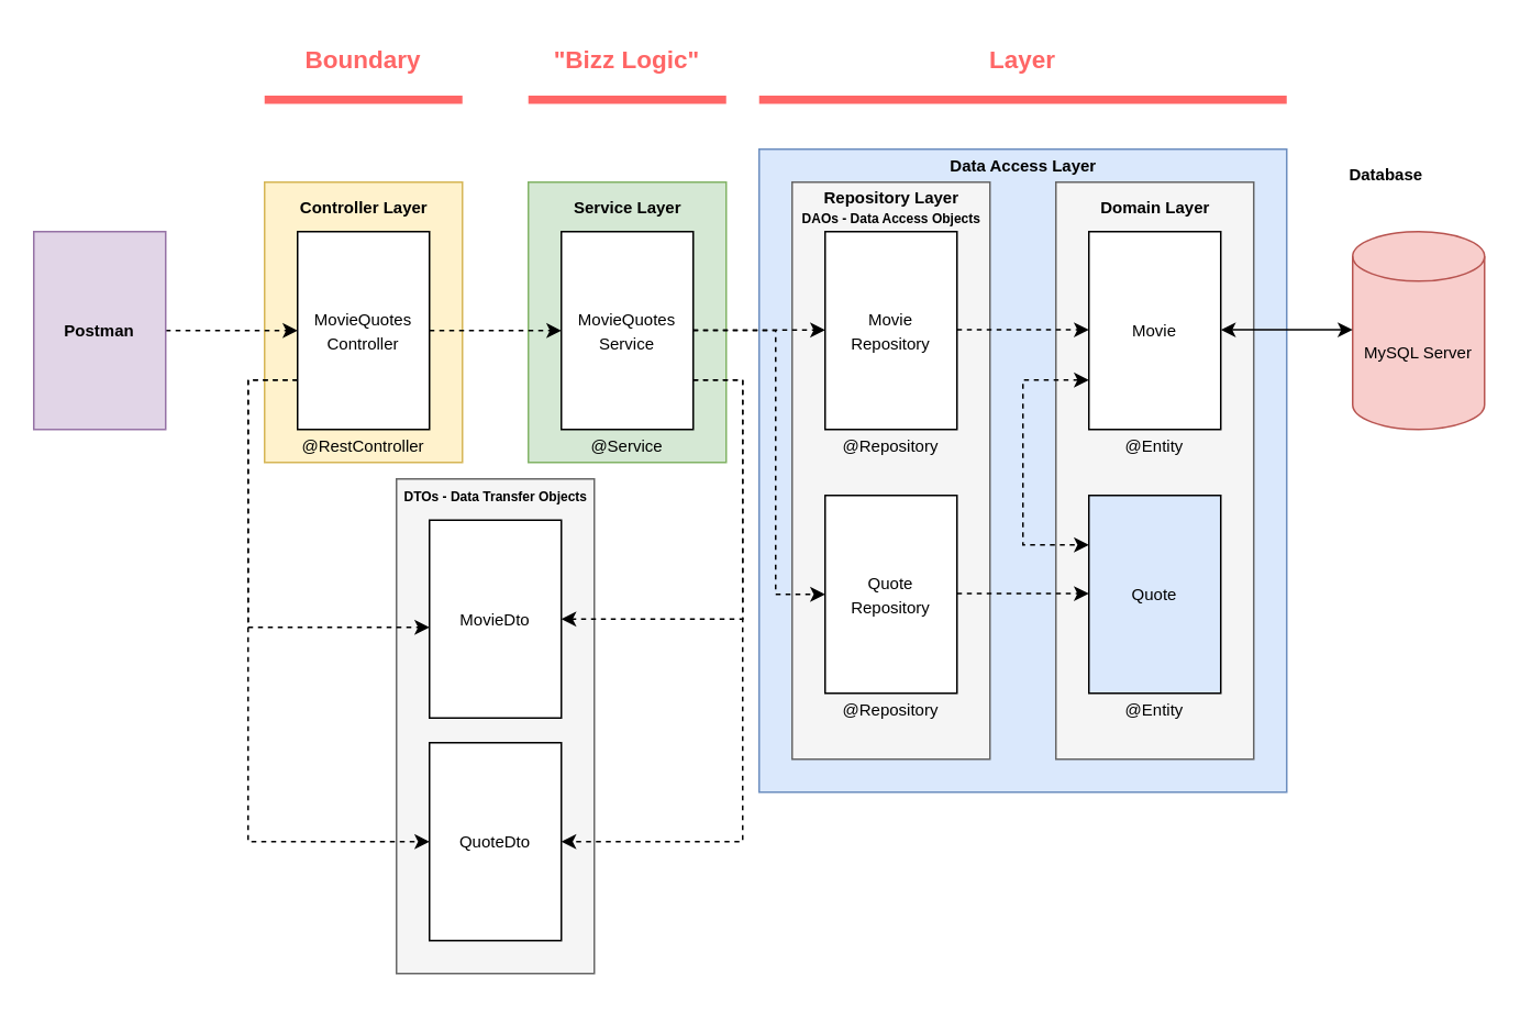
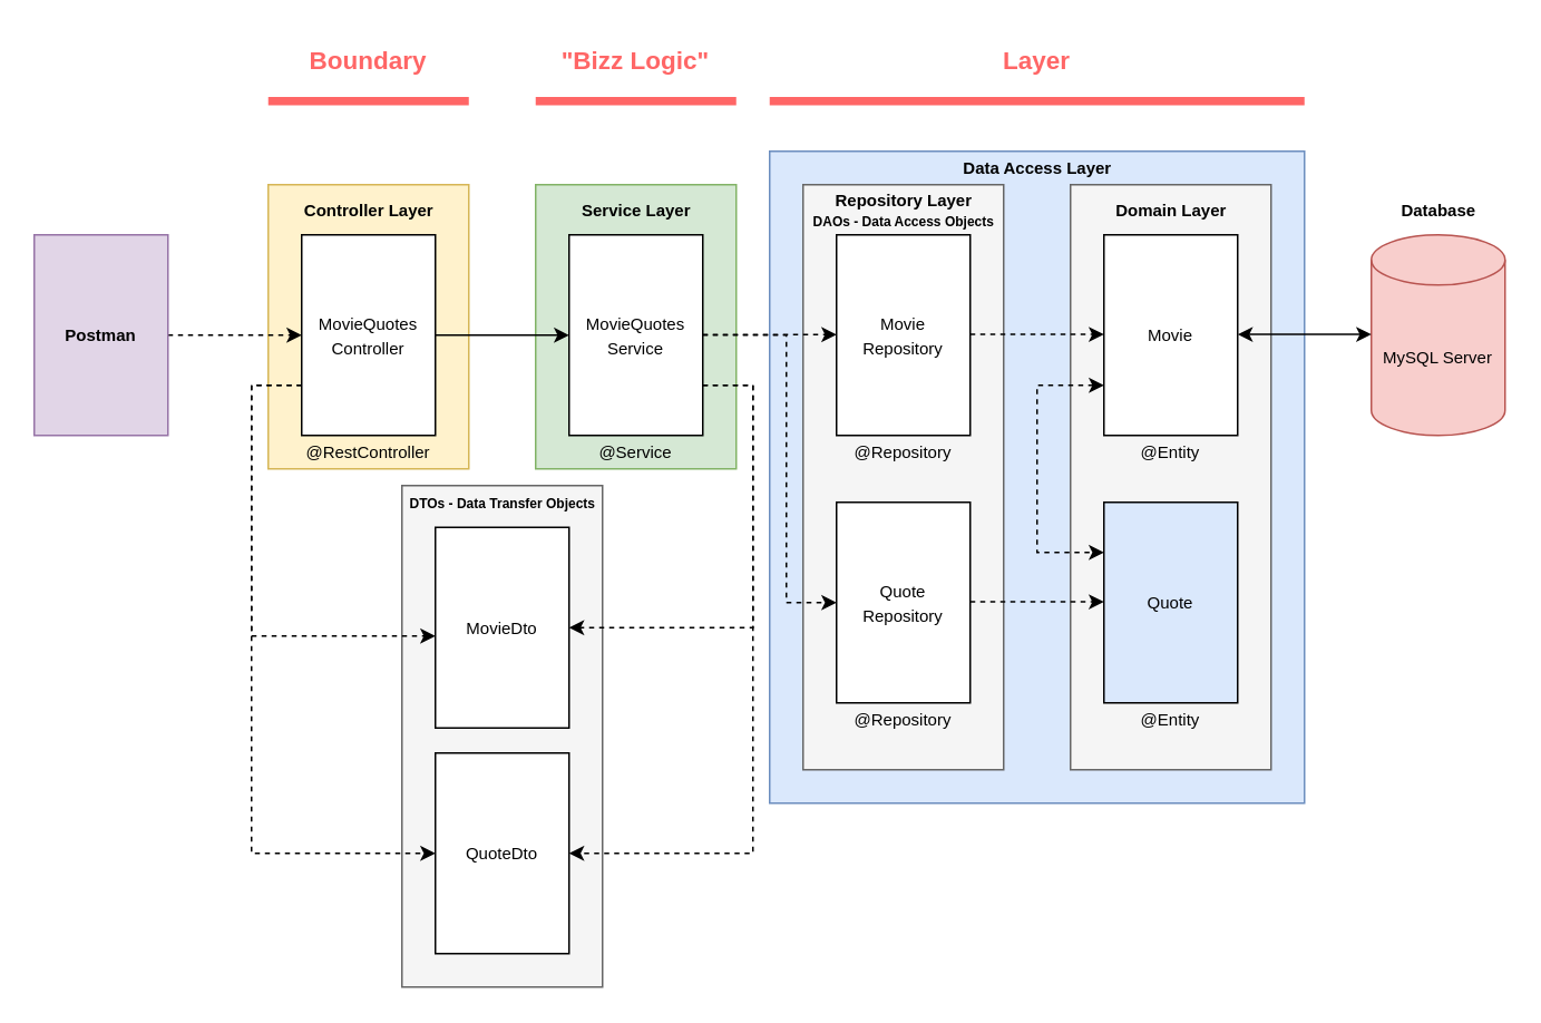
  <mxCell id="0" />
  <mxCell id="1" parent="0" />
  <mxCell id="2" value="" style="rounded=0;whiteSpace=wrap;html=1;fontSize=10;fillColor=#dae8fc;strokeColor=#6c8ebf;" vertex="1" parent="1"><mxGeometry x="460" y="90" width="320" height="390" as="geometry" /></mxCell>
  <mxCell id="3" value="" style="rounded=0;whiteSpace=wrap;html=1;fontSize=10;fillColor=#fff2cc;strokeColor=#d6b656;" vertex="1" parent="1"><mxGeometry x="160" y="110" width="120" height="170" as="geometry" /></mxCell>
  <mxCell id="4" value="" style="rounded=0;whiteSpace=wrap;html=1;fontSize=10;fillColor=#d5e8d4;strokeColor=#82b366;" vertex="1" parent="1"><mxGeometry x="320" y="110" width="120" height="170" as="geometry" /></mxCell>
  <mxCell id="5" value="" style="rounded=0;whiteSpace=wrap;html=1;fontSize=10;fillColor=#f5f5f5;fontColor=#333333;strokeColor=#666666;" vertex="1" parent="1"><mxGeometry x="640" y="110" width="120" height="350" as="geometry" /></mxCell>
  <mxCell id="6" value="" style="rounded=0;whiteSpace=wrap;html=1;fontSize=10;fillColor=#f5f5f5;fontColor=#333333;strokeColor=#666666;" vertex="1" parent="1"><mxGeometry x="480" y="110" width="120" height="350" as="geometry" /></mxCell>
  <mxCell id="7" value="" style="edgeStyle=orthogonalEdgeStyle;rounded=0;orthogonalLoop=1;jettySize=auto;html=1;dashed=1;" edge="1" parent="1" source="8" target="9"><mxGeometry relative="1" as="geometry" /></mxCell>
  <mxCell id="8" value="&lt;font style=&quot;font-size: 10px;&quot;&gt;&lt;b&gt;Postman&lt;/b&gt;&lt;/font&gt;" style="rounded=0;whiteSpace=wrap;html=1;fillColor=#e1d5e7;strokeColor=#9673a6;" vertex="1" parent="1"><mxGeometry x="20" y="140" width="80" height="120" as="geometry" /></mxCell>
  <mxCell id="9" value="&lt;font style=&quot;font-size: 10px;&quot;&gt;MovieQuotes&lt;br&gt;Controller&lt;/font&gt;" style="rounded=0;whiteSpace=wrap;html=1;" vertex="1" parent="1"><mxGeometry x="180" y="140" width="80" height="120" as="geometry" /></mxCell>
  <mxCell id="10" value="&lt;font style=&quot;font-size: 10px;&quot;&gt;@RestController&lt;/font&gt;" style="text;html=1;strokeColor=none;fillColor=none;align=center;verticalAlign=middle;whiteSpace=wrap;rounded=0;fontSize=8;" vertex="1" parent="1"><mxGeometry x="180" y="260" width="80" height="20" as="geometry" /></mxCell>
  <mxCell id="11" value="&lt;font style=&quot;font-size: 10px;&quot;&gt;MovieQuotes&lt;br&gt;Service&lt;br&gt;&lt;/font&gt;" style="rounded=0;whiteSpace=wrap;html=1;" vertex="1" parent="1"><mxGeometry x="340" y="140" width="80" height="120" as="geometry" /></mxCell>
- <mxCell id="12" value="" style="edgeStyle=orthogonalEdgeStyle;rounded=0;orthogonalLoop=1;jettySize=auto;html=1;dashed=1;exitX=1;exitY=0.5;exitDx=0;exitDy=0;entryX=0;entryY=0.5;entryDx=0;entryDy=0;" edge="1" parent="1" source="9" target="11"><mxGeometry relative="1" as="geometry"><mxPoint x="110" y="210" as="sourcePoint" /><mxPoint x="190" y="210" as="targetPoint" /></mxGeometry></mxCell>
+ <mxCell id="12" value="" style="edgeStyle=orthogonalEdgeStyle;rounded=0;orthogonalLoop=1;jettySize=auto;html=1;dashed=0;exitX=1;exitY=0.5;exitDx=0;exitDy=0;entryX=0;entryY=0.5;entryDx=0;entryDy=0;" edge="1" parent="1" source="9" target="11"><mxGeometry relative="1" as="geometry"><mxPoint x="110" y="210" as="sourcePoint" /><mxPoint x="190" y="210" as="targetPoint" /></mxGeometry></mxCell>
  <mxCell id="13" value="&lt;font style=&quot;font-size: 10px;&quot;&gt;@Service&lt;/font&gt;" style="text;html=1;strokeColor=none;fillColor=none;align=center;verticalAlign=middle;whiteSpace=wrap;rounded=0;fontSize=8;" vertex="1" parent="1"><mxGeometry x="340" y="260" width="80" height="20" as="geometry" /></mxCell>
  <mxCell id="14" value="&lt;font style=&quot;font-size: 10px;&quot;&gt;Movie&lt;br&gt;Repository&lt;br&gt;&lt;/font&gt;" style="rounded=0;whiteSpace=wrap;html=1;" vertex="1" parent="1"><mxGeometry x="500" y="140" width="80" height="120" as="geometry" /></mxCell>
  <mxCell id="15" value="&lt;font style=&quot;font-size: 10px;&quot;&gt;@Repository&lt;/font&gt;" style="text;html=1;strokeColor=none;fillColor=none;align=center;verticalAlign=middle;whiteSpace=wrap;rounded=0;fontSize=8;" vertex="1" parent="1"><mxGeometry x="500" y="260" width="80" height="20" as="geometry" /></mxCell>
  <mxCell id="16" value="" style="edgeStyle=orthogonalEdgeStyle;rounded=0;orthogonalLoop=1;jettySize=auto;html=1;dashed=1;exitX=1;exitY=0.5;exitDx=0;exitDy=0;entryX=0;entryY=0.5;entryDx=0;entryDy=0;" edge="1" parent="1"><mxGeometry relative="1" as="geometry"><mxPoint x="420" y="199.66" as="sourcePoint" /><mxPoint x="500" y="199.66" as="targetPoint" /></mxGeometry></mxCell>
  <mxCell id="17" value="&lt;font style=&quot;font-size: 10px;&quot;&gt;Quote&lt;br&gt;Repository&lt;br&gt;&lt;/font&gt;" style="rounded=0;whiteSpace=wrap;html=1;" vertex="1" parent="1"><mxGeometry x="500" y="300" width="80" height="120" as="geometry" /></mxCell>
  <mxCell id="18" value="&lt;font style=&quot;font-size: 10px;&quot;&gt;@Repository&lt;/font&gt;" style="text;html=1;strokeColor=none;fillColor=none;align=center;verticalAlign=middle;whiteSpace=wrap;rounded=0;fontSize=8;" vertex="1" parent="1"><mxGeometry x="500" y="420" width="80" height="20" as="geometry" /></mxCell>
  <mxCell id="19" value="" style="edgeStyle=orthogonalEdgeStyle;rounded=0;orthogonalLoop=1;jettySize=auto;html=1;dashed=1;entryX=0;entryY=0.5;entryDx=0;entryDy=0;exitX=1;exitY=0.5;exitDx=0;exitDy=0;" edge="1" parent="1" source="11" target="17"><mxGeometry relative="1" as="geometry"><mxPoint x="420" y="230" as="sourcePoint" /><mxPoint x="510" y="209.66" as="targetPoint" /><Array as="points"><mxPoint x="470" y="200" /><mxPoint x="470" y="360" /></Array></mxGeometry></mxCell>
  <mxCell id="20" value="&lt;font style=&quot;font-size: 10px;&quot;&gt;Movie&lt;br&gt;&lt;/font&gt;" style="rounded=0;whiteSpace=wrap;html=1;" vertex="1" parent="1"><mxGeometry x="660" y="140" width="80" height="120" as="geometry" /></mxCell>
  <mxCell id="21" value="&lt;font style=&quot;font-size: 10px;&quot;&gt;@Entity&lt;/font&gt;" style="text;html=1;strokeColor=none;fillColor=none;align=center;verticalAlign=middle;whiteSpace=wrap;rounded=0;fontSize=8;" vertex="1" parent="1"><mxGeometry x="660" y="260" width="80" height="20" as="geometry" /></mxCell>
  <mxCell id="22" value="&lt;font style=&quot;font-size: 10px;&quot;&gt;Quote&lt;br&gt;&lt;/font&gt;" style="rounded=0;whiteSpace=wrap;html=1;fillColor=#dae8fc;" vertex="1" parent="1"><mxGeometry x="660" y="300" width="80" height="120" as="geometry" /></mxCell>
  <mxCell id="23" value="&lt;font style=&quot;font-size: 10px;&quot;&gt;@Entity&lt;/font&gt;" style="text;html=1;strokeColor=none;fillColor=none;align=center;verticalAlign=middle;whiteSpace=wrap;rounded=0;fontSize=8;" vertex="1" parent="1"><mxGeometry x="660" y="420" width="80" height="20" as="geometry" /></mxCell>
  <mxCell id="24" value="" style="edgeStyle=orthogonalEdgeStyle;rounded=0;orthogonalLoop=1;jettySize=auto;html=1;dashed=1;exitX=1;exitY=0.5;exitDx=0;exitDy=0;entryX=0;entryY=0.5;entryDx=0;entryDy=0;" edge="1" parent="1"><mxGeometry relative="1" as="geometry"><mxPoint x="580" y="359.58" as="sourcePoint" /><mxPoint x="660" y="359.58" as="targetPoint" /></mxGeometry></mxCell>
  <mxCell id="25" value="" style="edgeStyle=orthogonalEdgeStyle;rounded=0;orthogonalLoop=1;jettySize=auto;html=1;dashed=1;exitX=1;exitY=0.5;exitDx=0;exitDy=0;entryX=0;entryY=0.5;entryDx=0;entryDy=0;" edge="1" parent="1"><mxGeometry relative="1" as="geometry"><mxPoint x="580" y="199.58" as="sourcePoint" /><mxPoint x="660" y="199.58" as="targetPoint" /></mxGeometry></mxCell>
  <mxCell id="26" value="MySQL Server" style="shape=cylinder3;whiteSpace=wrap;html=1;boundedLbl=1;backgroundOutline=1;size=15;fontSize=10;fillColor=#f8cecc;strokeColor=#b85450;" vertex="1" parent="1"><mxGeometry x="820" y="140" width="80" height="120" as="geometry" /></mxCell>
  <mxCell id="27" value="" style="edgeStyle=orthogonalEdgeStyle;rounded=0;orthogonalLoop=1;jettySize=auto;html=1;dashed=1;startArrow=classic;startFill=1;" edge="1" parent="1"><mxGeometry relative="1" as="geometry"><mxPoint x="660" y="230" as="sourcePoint" /><mxPoint x="660" y="330" as="targetPoint" /><Array as="points"><mxPoint x="620" y="230" /><mxPoint x="620" y="330" /></Array></mxGeometry></mxCell>
  <mxCell id="28" value="" style="edgeStyle=orthogonalEdgeStyle;rounded=0;orthogonalLoop=1;jettySize=auto;html=1;exitX=1;exitY=0.5;exitDx=0;exitDy=0;entryX=0;entryY=0.5;entryDx=0;entryDy=0;startArrow=classic;startFill=1;" edge="1" parent="1"><mxGeometry relative="1" as="geometry"><mxPoint x="740" y="199.58" as="sourcePoint" /><mxPoint x="820" y="199.58" as="targetPoint" /></mxGeometry></mxCell>
  <mxCell id="29" value="" style="rounded=0;whiteSpace=wrap;html=1;fontSize=10;fillColor=#f5f5f5;fontColor=#333333;strokeColor=#666666;" vertex="1" parent="1"><mxGeometry x="240" y="290" width="120" height="300" as="geometry" /></mxCell>
  <mxCell id="30" value="&lt;span style=&quot;font-size: 10px;&quot;&gt;MovieDto&lt;br&gt;&lt;/span&gt;" style="rounded=0;whiteSpace=wrap;html=1;" vertex="1" parent="1"><mxGeometry x="260" y="315" width="80" height="120" as="geometry" /></mxCell>
  <mxCell id="31" value="&lt;span style=&quot;font-size: 10px;&quot;&gt;QuoteDto&lt;br&gt;&lt;/span&gt;" style="rounded=0;whiteSpace=wrap;html=1;" vertex="1" parent="1"><mxGeometry x="260" y="450" width="80" height="120" as="geometry" /></mxCell>
  <mxCell id="32" value="" style="edgeStyle=orthogonalEdgeStyle;rounded=0;orthogonalLoop=1;jettySize=auto;html=1;dashed=1;exitX=0;exitY=0.75;exitDx=0;exitDy=0;" edge="1" parent="1" source="9"><mxGeometry relative="1" as="geometry"><mxPoint x="270" y="210" as="sourcePoint" /><mxPoint x="260" y="380" as="targetPoint" /><Array as="points"><mxPoint x="150" y="230" /><mxPoint x="150" y="380" /></Array></mxGeometry></mxCell>
  <mxCell id="33" value="" style="edgeStyle=orthogonalEdgeStyle;rounded=0;orthogonalLoop=1;jettySize=auto;html=1;dashed=1;entryX=1;entryY=0.5;entryDx=0;entryDy=0;" edge="1" parent="1" target="31"><mxGeometry relative="1" as="geometry"><mxPoint x="420" y="230" as="sourcePoint" /><mxPoint x="190" y="365" as="targetPoint" /><Array as="points"><mxPoint x="420" y="230" /><mxPoint x="450" y="230" /><mxPoint x="450" y="510" /></Array></mxGeometry></mxCell>
  <mxCell id="34" value="" style="edgeStyle=orthogonalEdgeStyle;rounded=0;orthogonalLoop=1;jettySize=auto;html=1;dashed=1;" edge="1" parent="1"><mxGeometry relative="1" as="geometry"><mxPoint x="180" y="230" as="sourcePoint" /><mxPoint x="260" y="510" as="targetPoint" /><Array as="points"><mxPoint x="150" y="230" /><mxPoint x="150" y="510" /></Array></mxGeometry></mxCell>
  <mxCell id="35" value="" style="edgeStyle=orthogonalEdgeStyle;rounded=0;orthogonalLoop=1;jettySize=auto;html=1;dashed=1;entryX=1;entryY=0.5;entryDx=0;entryDy=0;" edge="1" parent="1" target="30"><mxGeometry relative="1" as="geometry"><mxPoint x="420" y="230" as="sourcePoint" /><mxPoint x="350" y="520" as="targetPoint" /><Array as="points"><mxPoint x="420" y="230" /><mxPoint x="450" y="230" /><mxPoint x="450" y="375" /></Array></mxGeometry></mxCell>
  <mxCell id="36" value="&lt;b&gt;&lt;font style=&quot;font-size: 8px;&quot;&gt;DTOs - Data Transfer Objects&lt;/font&gt;&lt;/b&gt;" style="text;html=1;align=center;verticalAlign=middle;resizable=0;points=[];autosize=1;strokeColor=none;fillColor=none;fontSize=10;" vertex="1" parent="1"><mxGeometry x="235" y="285" width="130" height="30" as="geometry" /></mxCell>
  <mxCell id="37" value="&lt;b&gt;Controller Layer&lt;br&gt;&lt;/b&gt;" style="text;html=1;align=center;verticalAlign=middle;resizable=0;points=[];autosize=1;strokeColor=none;fillColor=none;fontSize=10;" vertex="1" parent="1"><mxGeometry x="170" y="110" width="100" height="30" as="geometry" /></mxCell>
  <mxCell id="38" value="&lt;b&gt;Service Layer&lt;br&gt;&lt;/b&gt;" style="text;html=1;align=center;verticalAlign=middle;resizable=0;points=[];autosize=1;strokeColor=none;fillColor=none;fontSize=10;" vertex="1" parent="1"><mxGeometry x="335" y="110" width="90" height="30" as="geometry" /></mxCell>
  <mxCell id="39" value="&lt;b&gt;Repository Layer&lt;br&gt;&lt;font style=&quot;font-size: 8px;&quot;&gt;DAOs - Data Access Objects&lt;/font&gt;&lt;br&gt;&lt;/b&gt;" style="text;html=1;align=center;verticalAlign=middle;resizable=0;points=[];autosize=1;strokeColor=none;fillColor=none;fontSize=10;" vertex="1" parent="1"><mxGeometry x="475" y="105" width="130" height="40" as="geometry" /></mxCell>
  <mxCell id="40" value="&lt;b&gt;Domain Layer&lt;br&gt;&lt;/b&gt;" style="text;html=1;align=center;verticalAlign=middle;resizable=0;points=[];autosize=1;strokeColor=none;fillColor=none;fontSize=10;" vertex="1" parent="1"><mxGeometry x="655" y="110" width="90" height="30" as="geometry" /></mxCell>
- <mxCell id="41" value="&lt;b&gt;Database&lt;br&gt;&lt;/b&gt;" style="text;html=1;align=center;verticalAlign=middle;resizable=0;points=[];autosize=1;strokeColor=none;fillColor=none;fontSize=10;" vertex="1" parent="1"><mxGeometry x="805" y="90" width="70" height="30" as="geometry" /></mxCell>
+ <mxCell id="41" value="&lt;b&gt;Database&lt;br&gt;&lt;/b&gt;" style="text;html=1;align=center;verticalAlign=middle;resizable=0;points=[];autosize=1;strokeColor=none;fillColor=none;fontSize=10;" vertex="1" parent="1"><mxGeometry x="825" y="110" width="70" height="30" as="geometry" /></mxCell>
  <mxCell id="42" value="" style="endArrow=none;html=1;rounded=0;fontSize=10;strokeWidth=5;strokeColor=#FF6666;" edge="1" parent="1"><mxGeometry width="50" height="50" relative="1" as="geometry"><mxPoint x="160" y="60" as="sourcePoint" /><mxPoint x="280" y="60" as="targetPoint" /></mxGeometry></mxCell>
  <mxCell id="43" value="&lt;b&gt;&lt;font color=&quot;#ff6666&quot; style=&quot;font-size: 15px;&quot;&gt;Boundary&lt;/font&gt;&lt;/b&gt;" style="text;html=1;strokeColor=none;fillColor=none;align=center;verticalAlign=middle;whiteSpace=wrap;rounded=0;fontSize=10;" vertex="1" parent="1"><mxGeometry x="190" y="20" width="60" height="30" as="geometry" /></mxCell>
  <mxCell id="44" value="" style="endArrow=none;html=1;rounded=0;fontSize=10;strokeWidth=5;strokeColor=#FF6666;" edge="1" parent="1"><mxGeometry width="50" height="50" relative="1" as="geometry"><mxPoint x="320" y="60" as="sourcePoint" /><mxPoint x="440" y="60" as="targetPoint" /></mxGeometry></mxCell>
  <mxCell id="45" value="&lt;b&gt;&lt;font color=&quot;#ff6666&quot; style=&quot;font-size: 15px;&quot;&gt;&quot;Bizz Logic&quot;&lt;/font&gt;&lt;/b&gt;" style="text;html=1;strokeColor=none;fillColor=none;align=center;verticalAlign=middle;whiteSpace=wrap;rounded=0;fontSize=10;" vertex="1" parent="1"><mxGeometry x="320" y="20" width="120" height="30" as="geometry" /></mxCell>
  <mxCell id="46" value="" style="endArrow=none;html=1;rounded=0;fontSize=10;strokeWidth=5;strokeColor=#FF6666;" edge="1" parent="1"><mxGeometry width="50" height="50" relative="1" as="geometry"><mxPoint x="460" y="60" as="sourcePoint" /><mxPoint x="780" y="60" as="targetPoint" /></mxGeometry></mxCell>
  <mxCell id="47" value="&lt;b&gt;&lt;font color=&quot;#ff6666&quot; style=&quot;font-size: 15px;&quot;&gt;Layer&lt;/font&gt;&lt;/b&gt;" style="text;html=1;strokeColor=none;fillColor=none;align=center;verticalAlign=middle;whiteSpace=wrap;rounded=0;fontSize=10;" vertex="1" parent="1"><mxGeometry x="540" y="20" width="160" height="30" as="geometry" /></mxCell>
  <mxCell id="48" value="&lt;b&gt;Data Access Layer&lt;br&gt;&lt;/b&gt;" style="text;html=1;align=center;verticalAlign=middle;resizable=0;points=[];autosize=1;strokeColor=none;fillColor=none;fontSize=10;" vertex="1" parent="1"><mxGeometry x="565" y="85" width="110" height="30" as="geometry" /></mxCell>
